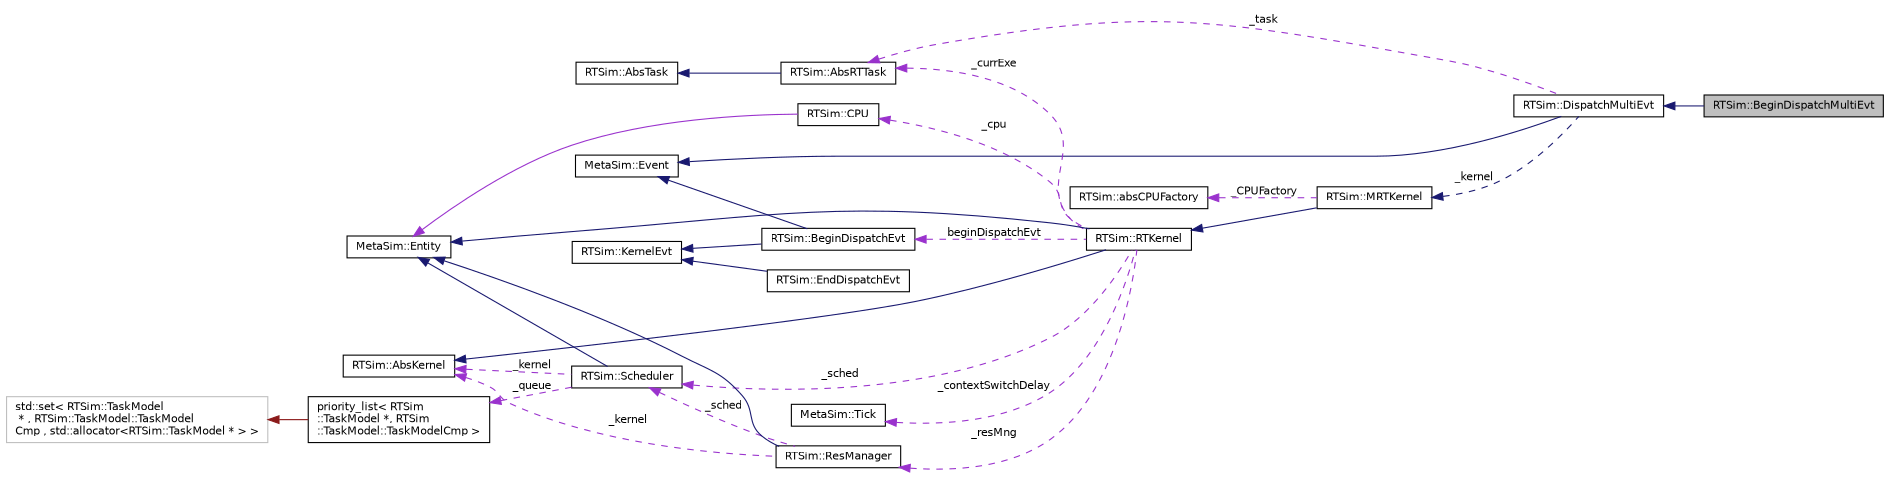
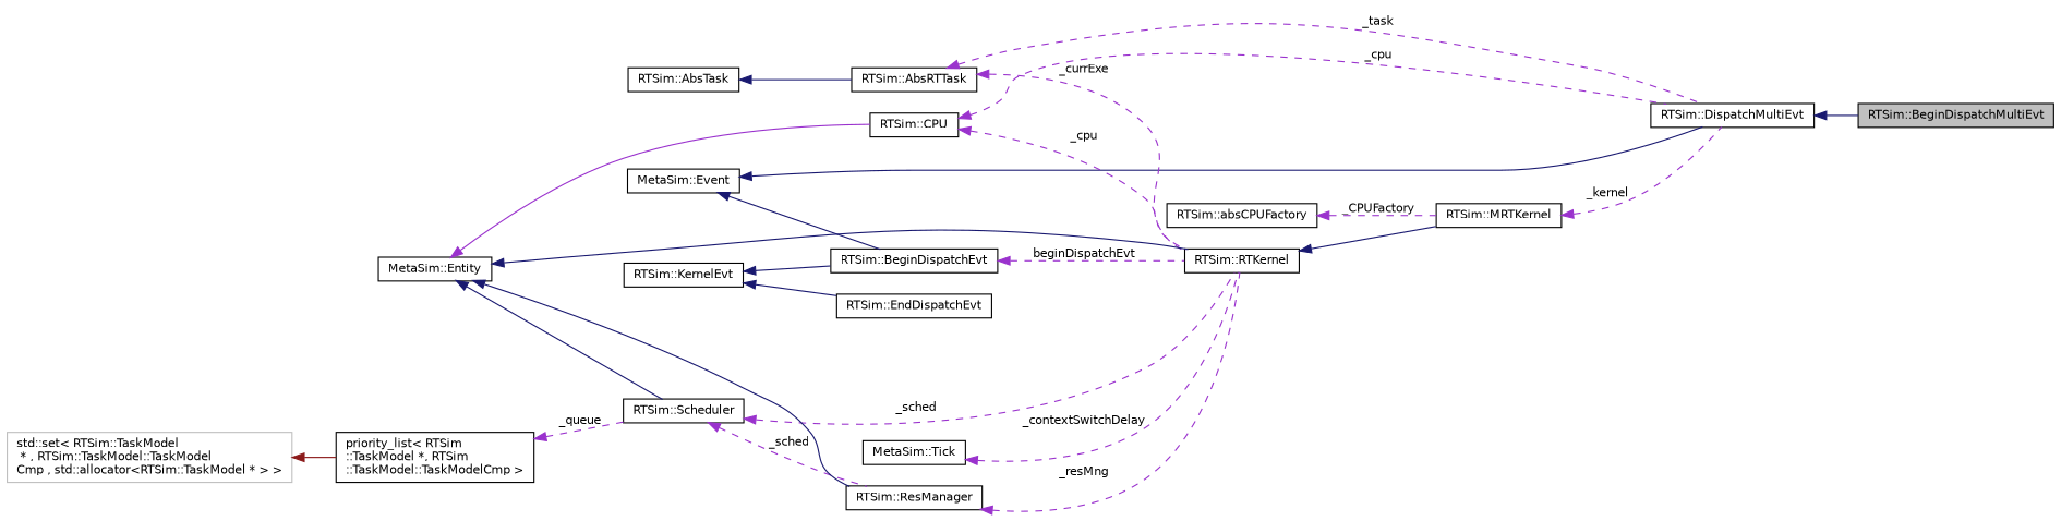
  digraph {
    rankdir=LR
    node [color=black fillcolor=white fontname=Helvetica fontsize=10 shape=record style=filled]
    edge [color=darkorchid3 dir=back fontname=Helvetica fontsize=10 labelfontname=Helvetica labelfontsize=10 style=dashed]
    n1 [fillcolor=grey75 fontcolor=black height=0.2 label="RTSim::BeginDispatchMultiEvt" width=0.4]
    n2 [height=0.2 label="RTSim::DispatchMultiEvt" width=0.4]
    n3 [height=0.2 label="MetaSim::Event" width=0.4]
    n4 [height=0.2 label="RTSim::BeginDispatchEvt" width=0.4]
    n5 [height=0.2 label="RTSim::KernelEvt" width=0.4]
    n6 [height=0.2 label="RTSim::EndDispatchEvt" width=0.4]
    n7 [height=0.2 label="RTSim::AbsRTTask" width=0.4]
    n8 [height=0.2 label="RTSim::RTKernel" width=0.4]
    n9 [height=0.2 label="RTSim::MRTKernel" width=0.4]
    n10 [height=0.2 label="RTSim::Scheduler" width=0.4]
    n11 [height=0.2 label="RTSim::ResManager" width=0.4]
    n12 [height=0.2 label="RTSim::AbsTask" width=0.4]
    n13 [height=0.2 label="RTSim::CPU" width=0.4]
    n14 [height=0.2 label="MetaSim::Entity" width=0.4]
-   n15 [height=0.2 label="RTSim::AbsKernel" width=0.4]
    n16 [height=0.2 label="priority_list\< RTSim\l::TaskModel *, RTSim\l::TaskModel::TaskModelCmp \>" width=0.4]
    n17 [color=grey75 height=0.2 label="std::set\< RTSim::TaskModel\l * , RTSim::TaskModel::TaskModel\lCmp , std::allocator\<RTSim::TaskModel * \>  \>" width=0.4]
    n18 [height=0.2 label="MetaSim::Tick" width=0.4]
    n19 [height=0.2 label="RTSim::absCPUFactory" width=0.4]
    n2 -> n1 [color=midnightblue style=solid]
    n3 -> n2 [color=midnightblue style=solid]
    n3 -> n4 [color=midnightblue style=solid]
    n4 -> n8 [label=" beginDispatchEvt"]
    n5 -> n4 [color=midnightblue style=solid]
    n5 -> n6 [color=midnightblue style=solid]
    n7 -> n2 [label=" _task"]
    n7 -> n8 [label=" _currExe"]
    n8 -> n9 [color=midnightblue style=solid]
-   n9 -> n2 [color=midnightblue label=" _kernel"]
+   n9 -> n2 [label=" _kernel"]
    n10 -> n8 [label=" _sched"]
    n10 -> n11 [label=" _sched"]
    n11 -> n8 [label=" _resMng"]
    n12 -> n7 [color=midnightblue style=solid]
+   n13 -> n2 [label=" _cpu"]
    n13 -> n8 [label=" _cpu"]
    n14 -> n8 [color=midnightblue style=solid]
    n14 -> n10 [color=midnightblue style=solid]
    n14 -> n11 [color=midnightblue style=solid]
    n14 -> n13 [style=solid]
-   n15 -> n8 [color=midnightblue style=solid]
-   n15 -> n10 [label=" _kernel"]
-   n15 -> n11 [label=" _kernel"]
    n16 -> n10 [label=" _queue"]
    n17 -> n16 [color=firebrick4 style=solid]
    n18 -> n8 [label=" _contextSwitchDelay"]
    n19 -> n9 [label=" _CPUFactory"]
  }
